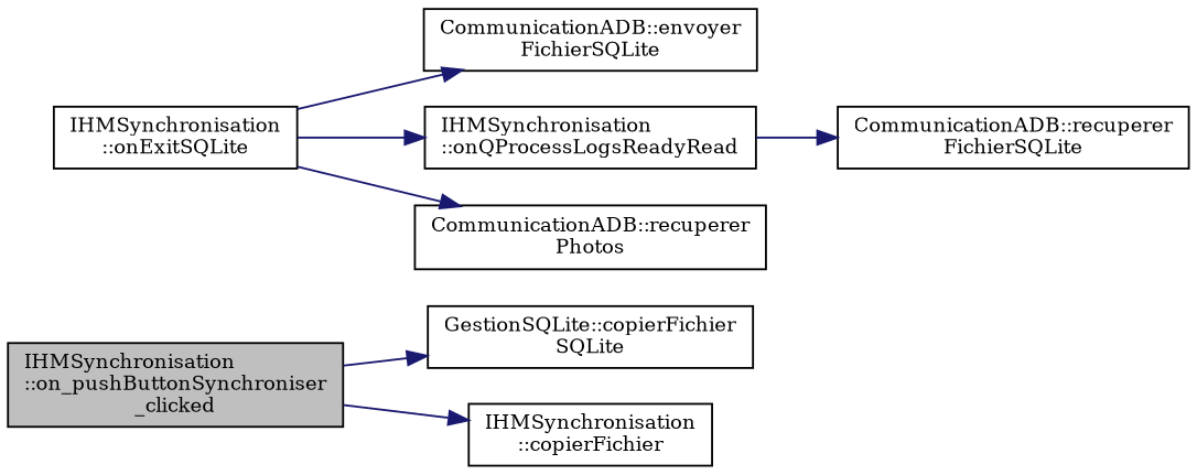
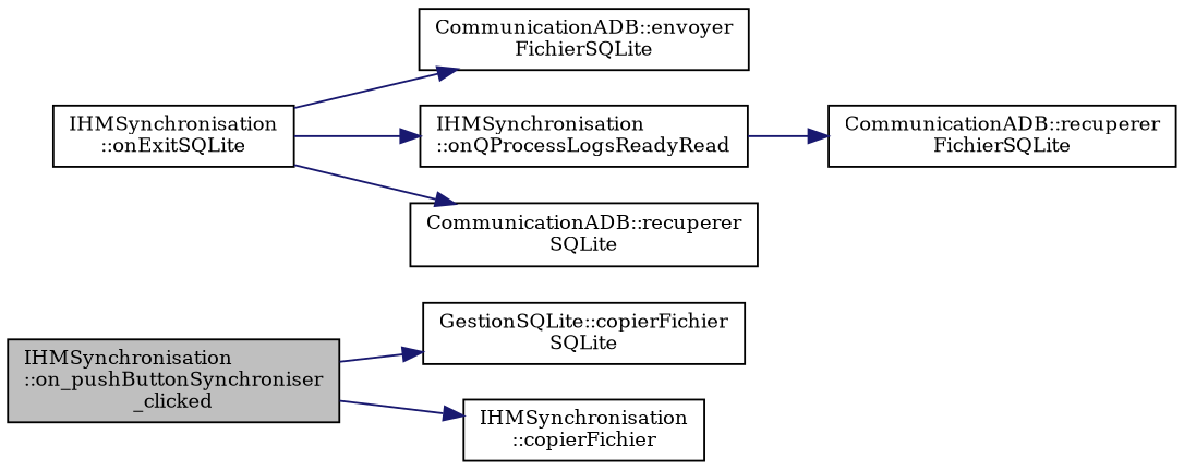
  digraph {
    fontname="DejaVu Serif"
    rankdir=LR
    node [color=black fillcolor=white fontname="DejaVu Serif" fontsize=10 shape=record style=filled]
    edge [color=midnightblue fontname="DejaVu Serif" fontsize=10 labelfontname=Helvetica labelfontsize=10 style=solid]
    n1 [fillcolor=grey75 fontcolor=black height=0.2 label="IHMSynchronisation\l::on_pushButtonSynchroniser\l_clicked" width=0.4]
    n2 [height=0.2 label="GestionSQLite::copierFichier\lSQLite" width=0.4]
    n3 [height=0.2 label="IHMSynchronisation\l::copierFichier" width=0.4]
    n4 [height=0.2 label="IHMSynchronisation\l::onExitSQLite" width=0.4]
    n5 [height=0.2 label="CommunicationADB::envoyer\lFichierSQLite" width=0.4]
    n6 [height=0.2 label="IHMSynchronisation\l::onQProcessLogsReadyRead" width=0.4]
-   n7 [height=0.2 label="CommunicationADB::recuperer\lPhotos" width=0.4]
+   n7 [height=0.2 label="CommunicationADB::recuperer\lSQLite" width=0.4]
    n8 [height=0.2 label="CommunicationADB::recuperer\lFichierSQLite" width=0.4]
    n1 -> n2
    n1 -> n3
    n4 -> n5
    n4 -> n6
    n4 -> n7
    n6 -> n8
  }
